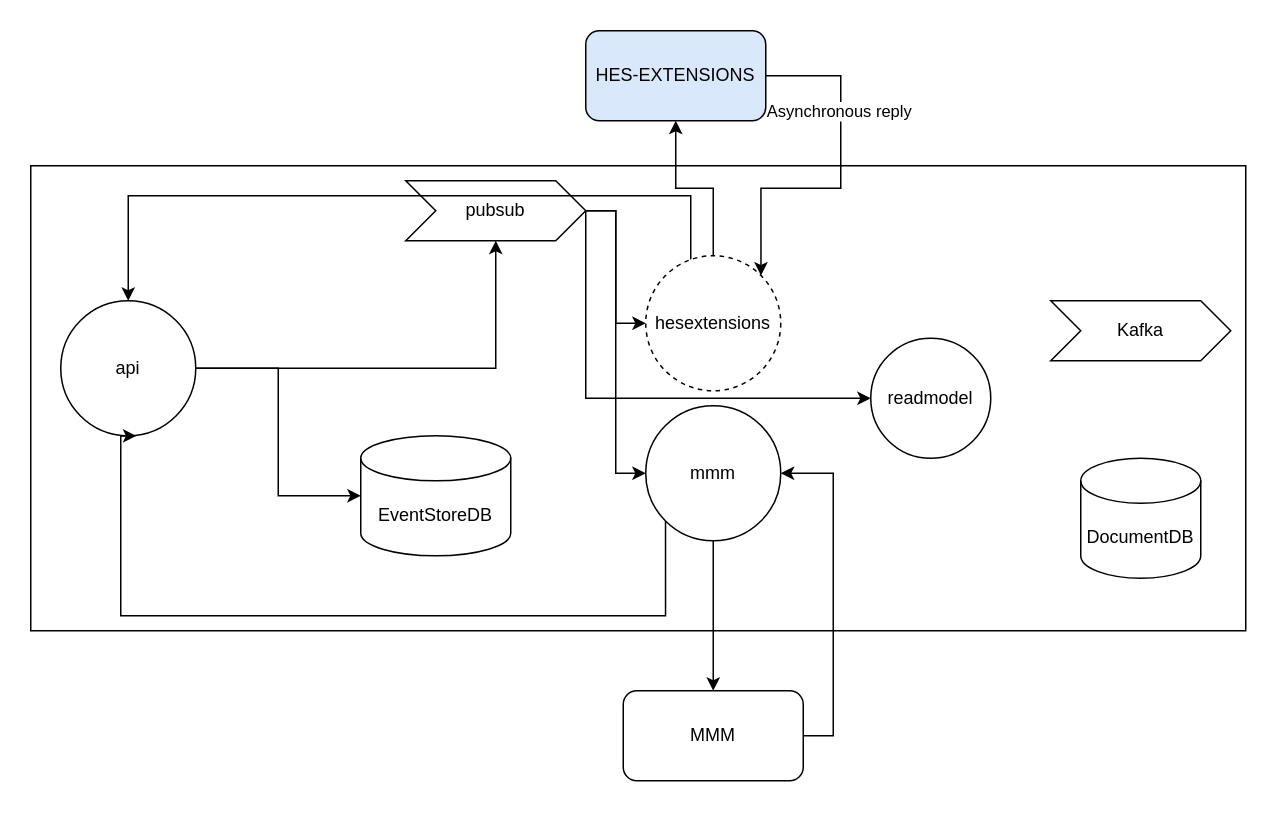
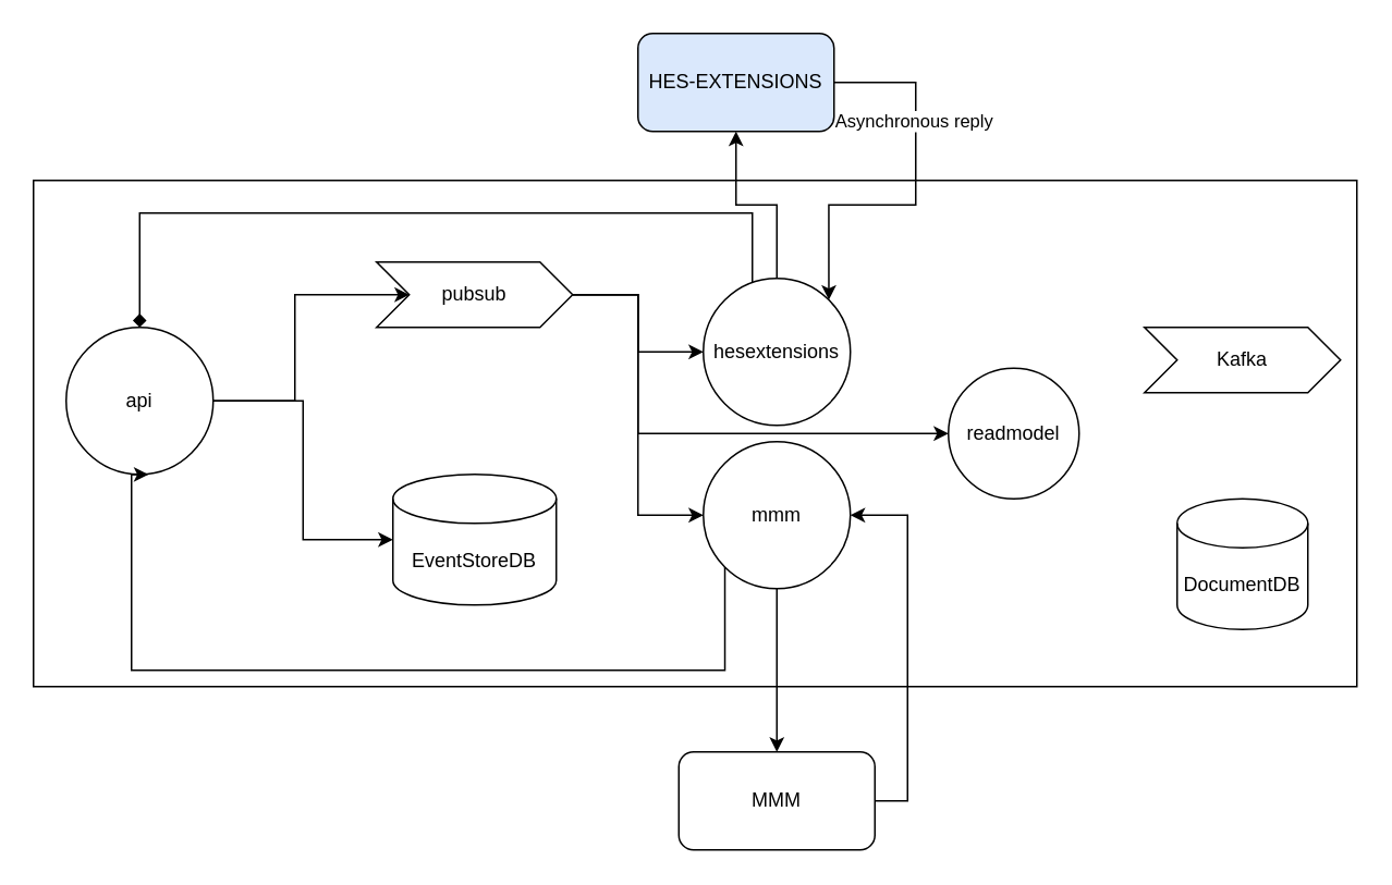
  <mxCell id="0" />
  <mxCell id="1" parent="0" />
  <mxCell id="2" value="" style="rounded=0;whiteSpace=wrap;html=1;" vertex="1" parent="1"><mxGeometry x="20" y="110" width="810" height="310" as="geometry" /></mxCell>
  <mxCell id="3" style="edgeStyle=orthogonalEdgeStyle;rounded=0;orthogonalLoop=1;jettySize=auto;html=1;exitX=1;exitY=0.5;exitDx=0;exitDy=0;" edge="1" parent="1" source="5" target="10"><mxGeometry relative="1" as="geometry" /></mxCell>
  <mxCell id="4" style="edgeStyle=orthogonalEdgeStyle;rounded=0;orthogonalLoop=1;jettySize=auto;html=1;exitX=1;exitY=0.5;exitDx=0;exitDy=0;entryX=0;entryY=0.5;entryDx=0;entryDy=0;entryPerimeter=0;" edge="1" parent="1" source="5" target="6"><mxGeometry relative="1" as="geometry" /></mxCell>
  <mxCell id="5" value="api" style="ellipse;whiteSpace=wrap;html=1;aspect=fixed;" vertex="1" parent="1"><mxGeometry x="40" y="200" width="90" height="90" as="geometry" /></mxCell>
  <mxCell id="6" value="EventStoreDB" style="shape=cylinder3;whiteSpace=wrap;html=1;boundedLbl=1;backgroundOutline=1;size=15;" vertex="1" parent="1"><mxGeometry x="240" y="290" width="100" height="80" as="geometry" /></mxCell>
  <mxCell id="7" style="edgeStyle=orthogonalEdgeStyle;rounded=0;orthogonalLoop=1;jettySize=auto;html=1;entryX=0;entryY=0.5;entryDx=0;entryDy=0;" edge="1" parent="1" source="10" target="13"><mxGeometry relative="1" as="geometry" /></mxCell>
  <mxCell id="8" style="edgeStyle=orthogonalEdgeStyle;rounded=0;orthogonalLoop=1;jettySize=auto;html=1;entryX=0;entryY=0.5;entryDx=0;entryDy=0;" edge="1" parent="1" source="10" target="19"><mxGeometry relative="1" as="geometry" /></mxCell>
  <mxCell id="9" style="edgeStyle=orthogonalEdgeStyle;rounded=0;orthogonalLoop=1;jettySize=auto;html=1;entryX=0;entryY=0.5;entryDx=0;entryDy=0;" edge="1" parent="1" source="10" target="22"><mxGeometry relative="1" as="geometry"><Array as="points"><mxPoint x="390" y="180" /><mxPoint x="390" y="265" /></Array></mxGeometry></mxCell>
- <mxCell id="10" value="pubsub" style="shape=step;perimeter=stepPerimeter;whiteSpace=wrap;html=1;fixedSize=1;" vertex="1" parent="1"><mxGeometry x="270" y="120" width="120" height="40" as="geometry" /></mxCell>
+ <mxCell id="10" value="pubsub" style="shape=step;perimeter=stepPerimeter;whiteSpace=wrap;html=1;fixedSize=1;" vertex="1" parent="1"><mxGeometry x="230" y="160" width="120" height="40" as="geometry" /></mxCell>
  <mxCell id="11" style="edgeStyle=orthogonalEdgeStyle;rounded=0;orthogonalLoop=1;jettySize=auto;html=1;entryX=0.5;entryY=1;entryDx=0;entryDy=0;" edge="1" parent="1" source="13" target="16"><mxGeometry relative="1" as="geometry" /></mxCell>
- <mxCell id="12" style="edgeStyle=orthogonalEdgeStyle;rounded=0;orthogonalLoop=1;jettySize=auto;html=1;entryX=0.5;entryY=0;entryDx=0;entryDy=0;" edge="1" parent="1" source="13" target="5"><mxGeometry relative="1" as="geometry"><Array as="points"><mxPoint x="460" y="130" /><mxPoint x="85" y="130" /></Array></mxGeometry></mxCell>
- <mxCell id="13" value="hesextensions" style="ellipse;whiteSpace=wrap;html=1;aspect=fixed;dashed=1;" vertex="1" parent="1"><mxGeometry x="430" y="170" width="90" height="90" as="geometry" /></mxCell>
+ <mxCell id="12" style="edgeStyle=orthogonalEdgeStyle;rounded=0;orthogonalLoop=1;jettySize=auto;html=1;entryX=0.5;entryY=0;entryDx=0;entryDy=0;endArrow=diamond;" edge="1" parent="1" source="13" target="5"><mxGeometry relative="1" as="geometry"><Array as="points"><mxPoint x="460" y="130" /><mxPoint x="85" y="130" /></Array></mxGeometry></mxCell>
+ <mxCell id="13" value="hesextensions" style="ellipse;whiteSpace=wrap;html=1;aspect=fixed;" vertex="1" parent="1"><mxGeometry x="430" y="170" width="90" height="90" as="geometry" /></mxCell>
  <mxCell id="14" style="edgeStyle=orthogonalEdgeStyle;rounded=0;orthogonalLoop=1;jettySize=auto;html=1;entryX=1;entryY=0;entryDx=0;entryDy=0;" edge="1" parent="1" source="16" target="13"><mxGeometry relative="1" as="geometry"><mxPoint x="560" y="60" as="targetPoint" /><Array as="points"><mxPoint x="560" y="50" /><mxPoint x="560" y="125" /><mxPoint x="507" y="125" /></Array></mxGeometry></mxCell>
  <mxCell id="15" value="Asynchronous reply" style="edgeLabel;html=1;align=center;verticalAlign=middle;resizable=0;points=[];" vertex="1" connectable="0" parent="14"><mxGeometry x="-0.379" y="-2" relative="1" as="geometry"><mxPoint as="offset" /></mxGeometry></mxCell>
  <mxCell id="16" value="HES-EXTENSIONS" style="rounded=1;whiteSpace=wrap;html=1;fillColor=#dae8fc;" vertex="1" parent="1"><mxGeometry x="390" y="20" width="120" height="60" as="geometry" /></mxCell>
  <mxCell id="17" style="edgeStyle=orthogonalEdgeStyle;rounded=0;orthogonalLoop=1;jettySize=auto;html=1;entryX=0.5;entryY=0;entryDx=0;entryDy=0;" edge="1" parent="1" source="19" target="21"><mxGeometry relative="1" as="geometry" /></mxCell>
  <mxCell id="18" style="edgeStyle=orthogonalEdgeStyle;rounded=0;orthogonalLoop=1;jettySize=auto;html=1;entryX=0.087;entryY=0.581;entryDx=0;entryDy=0;entryPerimeter=0;exitX=0;exitY=1;exitDx=0;exitDy=0;" edge="1" parent="1" source="19" target="2"><mxGeometry relative="1" as="geometry"><Array as="points"><mxPoint x="443" y="410" /><mxPoint x="80" y="410" /></Array></mxGeometry></mxCell>
  <mxCell id="19" value="mmm" style="ellipse;whiteSpace=wrap;html=1;aspect=fixed;" vertex="1" parent="1"><mxGeometry x="430" y="270" width="90" height="90" as="geometry" /></mxCell>
  <mxCell id="20" style="edgeStyle=orthogonalEdgeStyle;rounded=0;orthogonalLoop=1;jettySize=auto;html=1;entryX=1;entryY=0.5;entryDx=0;entryDy=0;exitX=1;exitY=0.5;exitDx=0;exitDy=0;" edge="1" parent="1" source="21" target="19"><mxGeometry relative="1" as="geometry" /></mxCell>
  <mxCell id="21" value="MMM" style="rounded=1;whiteSpace=wrap;html=1;" vertex="1" parent="1"><mxGeometry x="415" y="460" width="120" height="60" as="geometry" /></mxCell>
  <mxCell id="22" value="readmodel" style="ellipse;whiteSpace=wrap;html=1;aspect=fixed;" vertex="1" parent="1"><mxGeometry x="580" y="225" width="80" height="80" as="geometry" /></mxCell>
  <mxCell id="23" value="DocumentDB" style="shape=cylinder3;whiteSpace=wrap;html=1;boundedLbl=1;backgroundOutline=1;size=15;" vertex="1" parent="1"><mxGeometry x="720" y="305" width="80" height="80" as="geometry" /></mxCell>
  <mxCell id="24" value="Kafka" style="shape=step;perimeter=stepPerimeter;whiteSpace=wrap;html=1;fixedSize=1;" vertex="1" parent="1"><mxGeometry x="700" y="200" width="120" height="40" as="geometry" /></mxCell>
